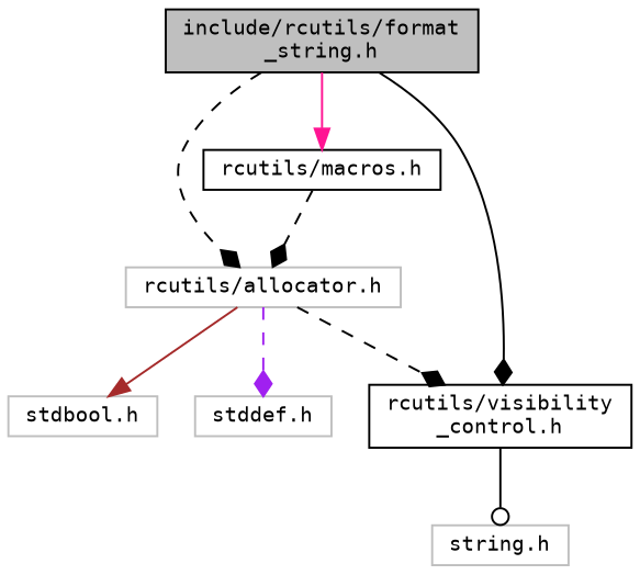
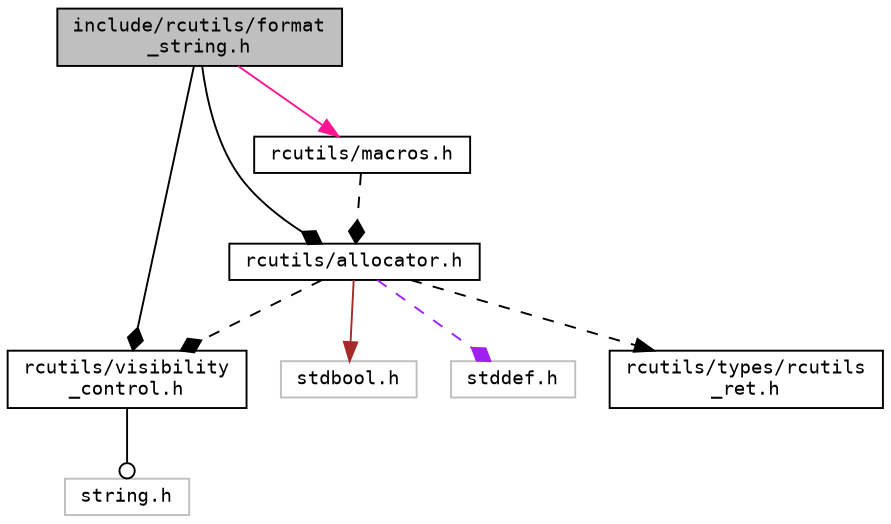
  digraph {
    fontname="DejaVu Sans Mono"
    node [color=black fillcolor=white fontname="DejaVu Sans Mono" fontsize=10 shape=record style=filled]
    edge [arrowhead=diamond color=black fontname="DejaVu Sans Mono" fontsize=10 labelfontname=Helvetica labelfontsize=10 style=dashed]
    n1 [fillcolor=grey75 fontcolor=black height=0.2 label="include/rcutils/format\l_string.h" width=0.4]
-   n2 [color=grey75 height=0.2 label="rcutils/allocator.h" width=0.4]
+   n2 [height=0.2 label="rcutils/allocator.h" width=0.4]
    n3 [height=0.2 label="rcutils/macros.h" width=0.4]
    n4 [height=0.2 label="rcutils/visibility\l_control.h" width=0.4]
    n5 [color=grey75 height=0.2 label="string.h" width=0.4]
    n6 [color=grey75 height=0.2 label="stdbool.h" width=0.4]
    n7 [color=grey75 height=0.2 label="stddef.h" width=0.4]
-   n1 -> n2
+   n8 [height=0.2 label="rcutils/types/rcutils\l_ret.h" width=0.4]
+   n1 -> n2 [style=solid]
    n1 -> n3 [arrowhead=normal color=deeppink style=solid]
    n1 -> n4 [style=solid]
    n2 -> n4
    n2 -> n6 [arrowhead=normal color=brown style=solid]
    n2 -> n7 [color=purple]
+   n2 -> n8 [arrowhead=normal]
    n3 -> n2
    n4 -> n5 [arrowhead=odot style=solid]
  }
